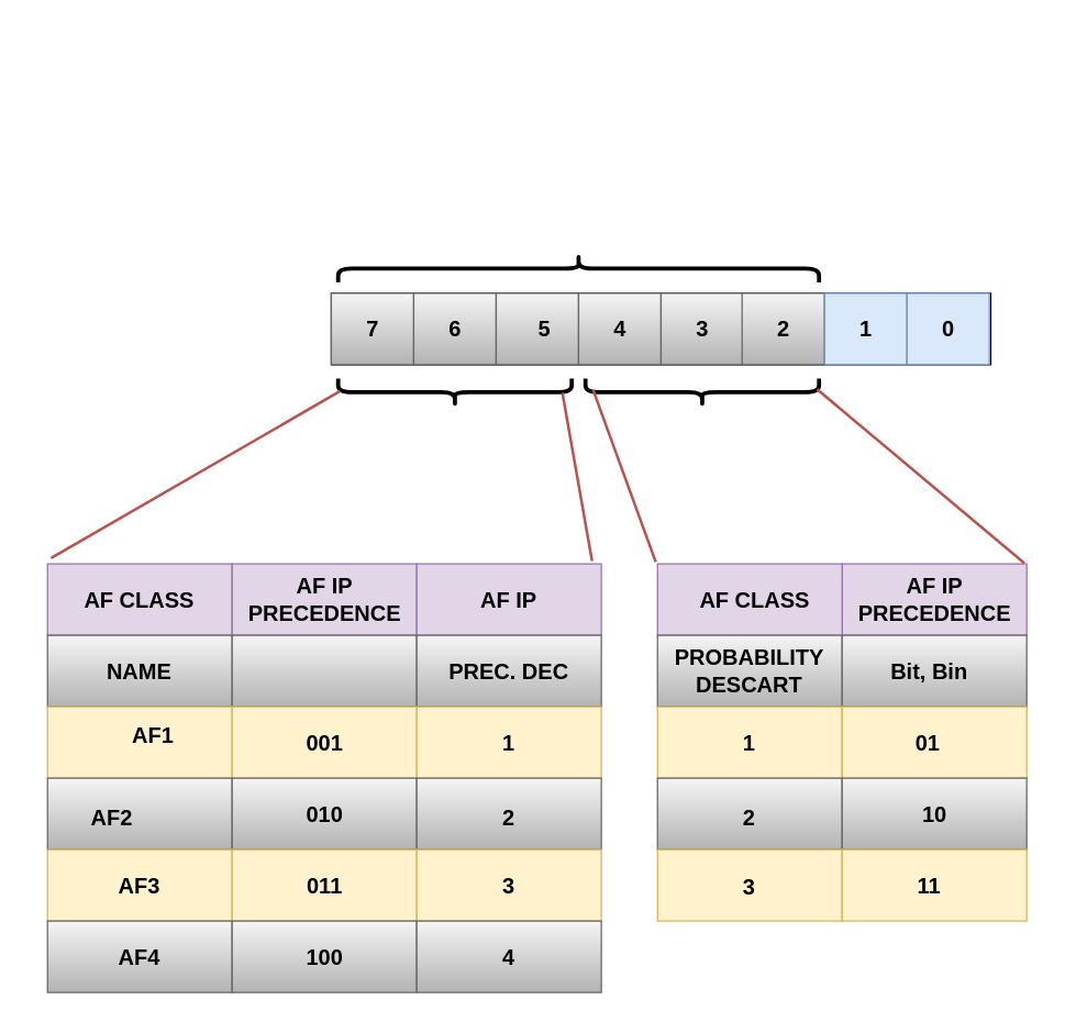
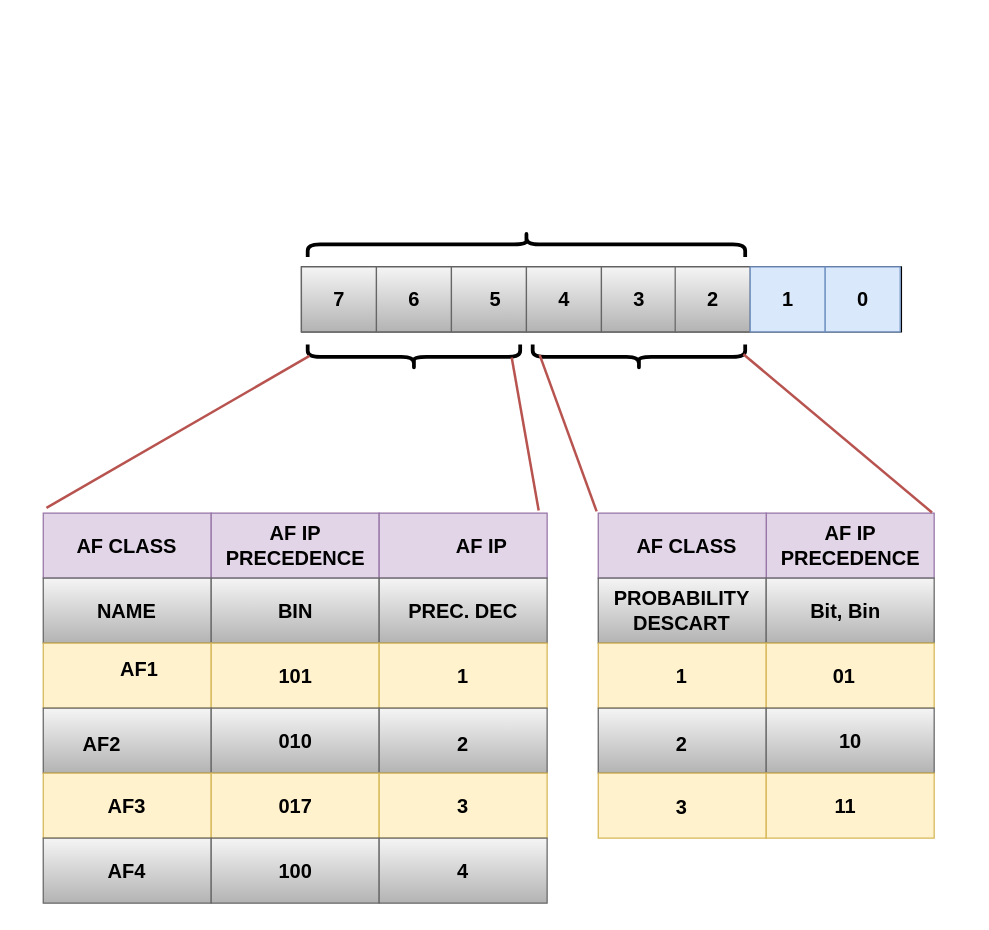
  <mxCell id="0" />
  <mxCell id="1" parent="0" />
  <mxCell id="2" value="" style="rounded=0;whiteSpace=wrap;html=1;fillColor=#e1d5e7;strokeColor=#9673a6;" vertex="1" parent="1"><mxGeometry x="612.37" y="410" width="134.37" height="52" as="geometry" /></mxCell>
  <mxCell id="3" value="" style="rounded=0;whiteSpace=wrap;html=1;fillColor=#e1d5e7;strokeColor=#9673a6;" vertex="1" parent="1"><mxGeometry x="478" y="410" width="134.37" height="52" as="geometry" /></mxCell>
  <mxCell id="4" value="" style="rounded=0;whiteSpace=wrap;html=1;" parent="1" vertex="1"><mxGeometry x="240.55" y="213" width="480" height="52" as="geometry" /></mxCell>
  <mxCell id="5" value="" style="rounded=0;whiteSpace=wrap;html=1;fillColor=#f5f5f5;strokeColor=#666666;gradientColor=#b3b3b3;fontColor=#000000;" parent="1" vertex="1"><mxGeometry x="240.55" y="213" width="60" height="52" as="geometry" /></mxCell>
  <mxCell id="6" value="7" style="text;html=1;strokeColor=none;fillColor=none;align=center;verticalAlign=middle;whiteSpace=wrap;rounded=0;fontSize=16;fontStyle=1;fontColor=#000000;" parent="1" vertex="1"><mxGeometry x="235.55" y="224" width="70" height="30" as="geometry" /></mxCell>
  <mxCell id="7" value="" style="rounded=0;whiteSpace=wrap;html=1;fillColor=#f5f5f5;strokeColor=#666666;gradientColor=#b3b3b3;fontColor=#000000;" parent="1" vertex="1"><mxGeometry x="300.55" y="213" width="60" height="52" as="geometry" /></mxCell>
  <mxCell id="8" value="" style="rounded=0;whiteSpace=wrap;html=1;fillColor=#f5f5f5;strokeColor=#666666;gradientColor=#b3b3b3;fontColor=#000000;" parent="1" vertex="1"><mxGeometry x="360.55" y="213" width="60" height="52" as="geometry" /></mxCell>
  <mxCell id="9" value="" style="rounded=0;whiteSpace=wrap;html=1;fillColor=#f5f5f5;strokeColor=#666666;gradientColor=#b3b3b3;fontColor=#000000;" parent="1" vertex="1"><mxGeometry x="420.55" y="213" width="60" height="52" as="geometry" /></mxCell>
  <mxCell id="10" value="" style="rounded=0;whiteSpace=wrap;html=1;fillColor=#f5f5f5;strokeColor=#666666;gradientColor=#b3b3b3;fontColor=#000000;" parent="1" vertex="1"><mxGeometry x="480.55" y="213" width="60" height="52" as="geometry" /></mxCell>
  <mxCell id="11" value="" style="rounded=0;whiteSpace=wrap;html=1;fillColor=#f5f5f5;strokeColor=#666666;gradientColor=#b3b3b3;fontColor=#000000;" parent="1" vertex="1"><mxGeometry x="539.55" y="213" width="60" height="52" as="geometry" /></mxCell>
  <mxCell id="12" value="6" style="text;html=1;strokeColor=none;fillColor=none;align=center;verticalAlign=middle;whiteSpace=wrap;rounded=0;fontSize=16;fontStyle=1;fontColor=#000000;" parent="1" vertex="1"><mxGeometry x="295.55" y="224" width="70" height="30" as="geometry" /></mxCell>
  <mxCell id="13" value="5" style="text;html=1;strokeColor=none;fillColor=none;align=center;verticalAlign=middle;whiteSpace=wrap;rounded=0;fontSize=16;fontStyle=1;fontColor=#000000;" parent="1" vertex="1"><mxGeometry x="360.55" y="224" width="70" height="30" as="geometry" /></mxCell>
  <mxCell id="14" value="4" style="text;html=1;strokeColor=none;fillColor=none;align=center;verticalAlign=middle;whiteSpace=wrap;rounded=0;fontSize=16;fontStyle=1;fontColor=#000000;" parent="1" vertex="1"><mxGeometry x="415.55" y="224" width="70" height="30" as="geometry" /></mxCell>
  <mxCell id="15" value="3" style="text;html=1;strokeColor=none;fillColor=none;align=center;verticalAlign=middle;whiteSpace=wrap;rounded=0;fontSize=16;fontStyle=1;fontColor=#000000;" parent="1" vertex="1"><mxGeometry x="475.55" y="224" width="70" height="30" as="geometry" /></mxCell>
  <mxCell id="16" value="2" style="text;html=1;strokeColor=none;fillColor=none;align=center;verticalAlign=middle;whiteSpace=wrap;rounded=0;fontSize=16;fontStyle=1;fontColor=#000000;" parent="1" vertex="1"><mxGeometry x="534.55" y="224" width="70" height="30" as="geometry" /></mxCell>
  <mxCell id="17" value="" style="rounded=0;whiteSpace=wrap;html=1;fillColor=#dae8fc;strokeColor=#6c8ebf;" parent="1" vertex="1"><mxGeometry x="599.55" y="213" width="60" height="52" as="geometry" /></mxCell>
  <mxCell id="18" value="1" style="text;html=1;strokeColor=none;fillColor=none;align=center;verticalAlign=middle;whiteSpace=wrap;rounded=0;fontSize=16;fontStyle=1;fontColor=#000000;" parent="1" vertex="1"><mxGeometry x="594.55" y="224" width="70" height="30" as="geometry" /></mxCell>
  <mxCell id="19" value="" style="rounded=0;whiteSpace=wrap;html=1;fillColor=#dae8fc;strokeColor=#6c8ebf;" parent="1" vertex="1"><mxGeometry x="659.55" y="213" width="60" height="52" as="geometry" /></mxCell>
  <mxCell id="20" value="0" style="text;html=1;strokeColor=none;fillColor=none;align=center;verticalAlign=middle;whiteSpace=wrap;rounded=0;fontSize=16;fontStyle=1;fontColor=#000000;" parent="1" vertex="1"><mxGeometry x="654.55" y="224" width="70" height="30" as="geometry" /></mxCell>
  <mxCell id="21" value="DSCP FIELD" style="text;html=1;strokeColor=none;fillColor=none;align=center;verticalAlign=middle;whiteSpace=wrap;rounded=0;fontSize=16;fontStyle=1;fontColor=#ffffff;" parent="1" vertex="1"><mxGeometry x="353.05" y="140" width="135" height="30" as="geometry" /></mxCell>
  <mxCell id="22" value="aaa" style="text;html=1;strokeColor=none;fillColor=none;align=center;verticalAlign=middle;whiteSpace=wrap;rounded=0;fontSize=16;fontStyle=1;fontColor=#ffffff;" parent="1" vertex="1"><mxGeometry x="306.18" y="310" width="48.75" height="30" as="geometry" /></mxCell>
  <mxCell id="23" value="" style="shape=curlyBracket;whiteSpace=wrap;html=1;rounded=1;labelPosition=left;verticalLabelPosition=middle;align=right;verticalAlign=middle;rotation=90;strokeWidth=3;" parent="1" vertex="1"><mxGeometry x="410.55" y="20" width="20" height="350" as="geometry" /></mxCell>
  <mxCell id="24" value="" style="shape=curlyBracket;whiteSpace=wrap;html=1;rounded=1;labelPosition=left;verticalLabelPosition=middle;align=right;verticalAlign=middle;rotation=-90;strokeWidth=3;" parent="1" vertex="1"><mxGeometry x="320.55" y="200" width="20" height="170" as="geometry" /></mxCell>
  <mxCell id="25" value="" style="shape=curlyBracket;whiteSpace=wrap;html=1;rounded=1;labelPosition=left;verticalLabelPosition=middle;align=right;verticalAlign=middle;rotation=-90;strokeWidth=3;" vertex="1" parent="1"><mxGeometry x="500.55" y="200" width="20" height="170" as="geometry" /></mxCell>
  <mxCell id="26" value="dd" style="text;html=1;strokeColor=none;fillColor=none;align=center;verticalAlign=middle;whiteSpace=wrap;rounded=0;fontSize=16;fontStyle=1;fontColor=#ffffff;" vertex="1" parent="1"><mxGeometry x="485.55" y="310" width="48.75" height="30" as="geometry" /></mxCell>
  <mxCell id="27" value="" style="rounded=0;whiteSpace=wrap;html=1;fillColor=#e1d5e7;strokeColor=#9673a6;" vertex="1" parent="1"><mxGeometry x="34" y="410" width="134.37" height="52" as="geometry" /></mxCell>
  <mxCell id="28" value="AF CLASS" style="text;html=1;strokeColor=none;fillColor=none;align=center;verticalAlign=middle;whiteSpace=wrap;rounded=0;fontSize=16;fontStyle=1;fontColor=#000000;" vertex="1" parent="1"><mxGeometry x="56.19" y="421" width="90" height="30" as="geometry" /></mxCell>
  <mxCell id="29" value="" style="rounded=0;whiteSpace=wrap;html=1;fillColor=#e1d5e7;strokeColor=#9673a6;" vertex="1" parent="1"><mxGeometry x="168.37" y="410" width="134.37" height="52" as="geometry" /></mxCell>
  <mxCell id="30" value="AF IP PRECEDENCE" style="text;html=1;strokeColor=none;fillColor=none;align=center;verticalAlign=middle;whiteSpace=wrap;rounded=0;fontSize=16;fontStyle=1;fontColor=#000000;" vertex="1" parent="1"><mxGeometry x="190.55" y="421" width="90" height="30" as="geometry" /></mxCell>
  <mxCell id="31" value="" style="rounded=0;whiteSpace=wrap;html=1;fillColor=#e1d5e7;strokeColor=#9673a6;" vertex="1" parent="1"><mxGeometry x="302.74" y="410" width="134.37" height="52" as="geometry" /></mxCell>
- <mxCell id="32" value="AF IP" style="text;html=1;strokeColor=none;fillColor=none;align=center;verticalAlign=middle;whiteSpace=wrap;rounded=0;fontSize=16;fontStyle=1;fontColor=#000000;" vertex="1" parent="1"><mxGeometry x="324.92" y="421" width="90" height="30" as="geometry" /></mxCell>
+ <mxCell id="32" value="AF IP" style="text;html=1;strokeColor=none;fillColor=none;align=center;verticalAlign=middle;whiteSpace=wrap;rounded=0;fontSize=16;fontStyle=1;fontColor=#000000;" vertex="1" parent="1"><mxGeometry x="339.92" y="421" width="90" height="30" as="geometry" /></mxCell>
  <mxCell id="33" value="" style="rounded=0;whiteSpace=wrap;html=1;fillColor=#f5f5f5;strokeColor=#666666;gradientColor=#b3b3b3;fontColor=#000000;" vertex="1" parent="1"><mxGeometry x="34" y="462" width="134.37" height="52" as="geometry" /></mxCell>
  <mxCell id="34" value="" style="rounded=0;whiteSpace=wrap;html=1;fillColor=#f5f5f5;strokeColor=#666666;gradientColor=#b3b3b3;fontColor=#000000;" vertex="1" parent="1"><mxGeometry x="168.37" y="462" width="134.37" height="52" as="geometry" /></mxCell>
  <mxCell id="35" value="" style="rounded=0;whiteSpace=wrap;html=1;fillColor=#f5f5f5;strokeColor=#666666;gradientColor=#b3b3b3;fontColor=#000000;" vertex="1" parent="1"><mxGeometry x="302.74" y="462" width="134.37" height="52" as="geometry" /></mxCell>
  <mxCell id="36" value="" style="rounded=0;whiteSpace=wrap;html=1;fillColor=#fff2cc;strokeColor=#d6b656;" vertex="1" parent="1"><mxGeometry x="34" y="514" width="134.37" height="52" as="geometry" /></mxCell>
  <mxCell id="37" value="" style="rounded=0;whiteSpace=wrap;html=1;fillColor=#fff2cc;strokeColor=#d6b656;" vertex="1" parent="1"><mxGeometry x="168.37" y="514" width="134.37" height="52" as="geometry" /></mxCell>
  <mxCell id="38" value="" style="rounded=0;whiteSpace=wrap;html=1;fillColor=#fff2cc;strokeColor=#d6b656;" vertex="1" parent="1"><mxGeometry x="302.74" y="514" width="134.37" height="52" as="geometry" /></mxCell>
  <mxCell id="39" value="" style="rounded=0;whiteSpace=wrap;html=1;fillColor=#f5f5f5;strokeColor=#666666;gradientColor=#b3b3b3;fontColor=#000000;" vertex="1" parent="1"><mxGeometry x="34" y="566" width="134.37" height="52" as="geometry" /></mxCell>
  <mxCell id="40" value="" style="rounded=0;whiteSpace=wrap;html=1;fillColor=#f5f5f5;strokeColor=#666666;gradientColor=#b3b3b3;fontColor=#000000;" vertex="1" parent="1"><mxGeometry x="168.37" y="566" width="134.37" height="52" as="geometry" /></mxCell>
  <mxCell id="41" value="" style="rounded=0;whiteSpace=wrap;html=1;fillColor=#f5f5f5;strokeColor=#666666;gradientColor=#b3b3b3;fontColor=#000000;" vertex="1" parent="1"><mxGeometry x="302.74" y="566" width="134.37" height="52" as="geometry" /></mxCell>
  <mxCell id="42" value="" style="rounded=0;whiteSpace=wrap;html=1;fillColor=#fff2cc;strokeColor=#d6b656;" vertex="1" parent="1"><mxGeometry x="34" y="618" width="134.37" height="52" as="geometry" /></mxCell>
  <mxCell id="43" value="" style="rounded=0;whiteSpace=wrap;html=1;fillColor=#fff2cc;strokeColor=#d6b656;" vertex="1" parent="1"><mxGeometry x="168.37" y="618" width="134.37" height="52" as="geometry" /></mxCell>
  <mxCell id="44" value="" style="rounded=0;whiteSpace=wrap;html=1;fillColor=#fff2cc;strokeColor=#d6b656;" vertex="1" parent="1"><mxGeometry x="302.74" y="618" width="134.37" height="52" as="geometry" /></mxCell>
  <mxCell id="45" value="AF CLASS" style="text;html=1;strokeColor=none;fillColor=none;align=center;verticalAlign=middle;whiteSpace=wrap;rounded=0;fontSize=16;fontStyle=1;fontColor=#000000;" vertex="1" parent="1"><mxGeometry x="504" y="421" width="90" height="30" as="geometry" /></mxCell>
  <mxCell id="46" value="AF IP PRECEDENCE" style="text;html=1;strokeColor=none;fillColor=none;align=center;verticalAlign=middle;whiteSpace=wrap;rounded=0;fontSize=16;fontStyle=1;fontColor=#000000;" vertex="1" parent="1"><mxGeometry x="634.55" y="421" width="90" height="30" as="geometry" /></mxCell>
  <mxCell id="47" value="" style="rounded=0;whiteSpace=wrap;html=1;fillColor=#f5f5f5;strokeColor=#666666;gradientColor=#b3b3b3;fontColor=#000000;" vertex="1" parent="1"><mxGeometry x="478" y="462" width="134.37" height="52" as="geometry" /></mxCell>
  <mxCell id="48" value="" style="rounded=0;whiteSpace=wrap;html=1;fillColor=#f5f5f5;strokeColor=#666666;gradientColor=#b3b3b3;fontColor=#000000;" vertex="1" parent="1"><mxGeometry x="612.37" y="462" width="134.37" height="52" as="geometry" /></mxCell>
  <mxCell id="49" value="" style="rounded=0;whiteSpace=wrap;html=1;fillColor=#fff2cc;strokeColor=#d6b656;" vertex="1" parent="1"><mxGeometry x="478" y="514" width="134.37" height="52" as="geometry" /></mxCell>
  <mxCell id="50" value="" style="rounded=0;whiteSpace=wrap;html=1;fillColor=#fff2cc;strokeColor=#d6b656;" vertex="1" parent="1"><mxGeometry x="612.37" y="514" width="134.37" height="52" as="geometry" /></mxCell>
  <mxCell id="51" value="" style="rounded=0;whiteSpace=wrap;html=1;fillColor=#f5f5f5;strokeColor=#666666;gradientColor=#b3b3b3;fontColor=#000000;" vertex="1" parent="1"><mxGeometry x="478" y="566" width="134.37" height="52" as="geometry" /></mxCell>
  <mxCell id="52" value="" style="rounded=0;whiteSpace=wrap;html=1;fillColor=#f5f5f5;strokeColor=#666666;gradientColor=#b3b3b3;fontColor=#000000;" vertex="1" parent="1"><mxGeometry x="612.37" y="566" width="134.37" height="52" as="geometry" /></mxCell>
  <mxCell id="53" value="" style="rounded=0;whiteSpace=wrap;html=1;fillColor=#fff2cc;strokeColor=#d6b656;" vertex="1" parent="1"><mxGeometry x="478" y="618" width="134.37" height="52" as="geometry" /></mxCell>
  <mxCell id="54" value="" style="rounded=0;whiteSpace=wrap;html=1;fillColor=#fff2cc;strokeColor=#d6b656;" vertex="1" parent="1"><mxGeometry x="612.37" y="618" width="134.37" height="52" as="geometry" /></mxCell>
  <mxCell id="55" value="" style="rounded=0;whiteSpace=wrap;html=1;fillColor=#f5f5f5;strokeColor=#666666;gradientColor=#b3b3b3;fontColor=#000000;" vertex="1" parent="1"><mxGeometry x="33.99" y="670" width="134.37" height="52" as="geometry" /></mxCell>
  <mxCell id="56" value="" style="rounded=0;whiteSpace=wrap;html=1;fillColor=#f5f5f5;strokeColor=#666666;gradientColor=#b3b3b3;fontColor=#000000;" vertex="1" parent="1"><mxGeometry x="168.36" y="670" width="134.37" height="52" as="geometry" /></mxCell>
  <mxCell id="57" value="" style="rounded=0;whiteSpace=wrap;html=1;fillColor=#f5f5f5;strokeColor=#666666;gradientColor=#b3b3b3;fontColor=#000000;" vertex="1" parent="1"><mxGeometry x="302.73" y="670" width="134.37" height="52" as="geometry" /></mxCell>
  <mxCell id="58" value="NAME" style="text;html=1;strokeColor=none;fillColor=none;align=center;verticalAlign=middle;whiteSpace=wrap;rounded=0;fontSize=16;fontStyle=1;fontColor=#000000;" vertex="1" parent="1"><mxGeometry x="56.19" y="473" width="90" height="30" as="geometry" /></mxCell>
+ <mxCell id="59" value="BIN" style="text;html=1;strokeColor=none;fillColor=none;align=center;verticalAlign=middle;whiteSpace=wrap;rounded=0;fontSize=16;fontStyle=1;fontColor=#000000;" vertex="1" parent="1"><mxGeometry x="190.55" y="473" width="90" height="30" as="geometry" /></mxCell>
  <mxCell id="60" value="AF1" style="text;html=1;strokeColor=none;fillColor=none;align=center;verticalAlign=middle;whiteSpace=wrap;rounded=0;fontSize=16;fontStyle=1;fontColor=#000000;" vertex="1" parent="1"><mxGeometry x="66.19" y="520" width="90" height="30" as="geometry" /></mxCell>
  <mxCell id="61" value="AF2" style="text;html=1;strokeColor=none;fillColor=none;align=center;verticalAlign=middle;whiteSpace=wrap;rounded=0;fontSize=16;fontStyle=1;fontColor=#000000;" vertex="1" parent="1"><mxGeometry x="36.17" y="580" width="90" height="30" as="geometry" /></mxCell>
  <mxCell id="62" value="AF3" style="text;html=1;strokeColor=none;fillColor=none;align=center;verticalAlign=middle;whiteSpace=wrap;rounded=0;fontSize=16;fontStyle=1;fontColor=#000000;" vertex="1" parent="1"><mxGeometry x="56.19" y="629" width="90" height="30" as="geometry" /></mxCell>
  <mxCell id="63" value="AF4" style="text;html=1;strokeColor=none;fillColor=none;align=center;verticalAlign=middle;whiteSpace=wrap;rounded=0;fontSize=16;fontStyle=1;fontColor=#000000;" vertex="1" parent="1"><mxGeometry x="56.19" y="681" width="90" height="30" as="geometry" /></mxCell>
- <mxCell id="64" value="001" style="text;html=1;strokeColor=none;fillColor=none;align=center;verticalAlign=middle;whiteSpace=wrap;rounded=0;fontSize=16;fontStyle=1;fontColor=#000000;" vertex="1" parent="1"><mxGeometry x="190.55" y="525" width="90" height="30" as="geometry" /></mxCell>
+ <mxCell id="64" value="101" style="text;html=1;strokeColor=none;fillColor=none;align=center;verticalAlign=middle;whiteSpace=wrap;rounded=0;fontSize=16;fontStyle=1;fontColor=#000000;" vertex="1" parent="1"><mxGeometry x="190.55" y="525" width="90" height="30" as="geometry" /></mxCell>
  <mxCell id="65" value="010" style="text;html=1;strokeColor=none;fillColor=none;align=center;verticalAlign=middle;whiteSpace=wrap;rounded=0;fontSize=16;fontStyle=1;fontColor=#000000;" vertex="1" parent="1"><mxGeometry x="190.55" y="577" width="90" height="30" as="geometry" /></mxCell>
- <mxCell id="66" value="011" style="text;html=1;strokeColor=none;fillColor=none;align=center;verticalAlign=middle;whiteSpace=wrap;rounded=0;fontSize=16;fontStyle=1;fontColor=#000000;" vertex="1" parent="1"><mxGeometry x="190.55" y="629" width="90" height="30" as="geometry" /></mxCell>
+ <mxCell id="66" value="017" style="text;html=1;strokeColor=none;fillColor=none;align=center;verticalAlign=middle;whiteSpace=wrap;rounded=0;fontSize=16;fontStyle=1;fontColor=#000000;" vertex="1" parent="1"><mxGeometry x="190.55" y="629" width="90" height="30" as="geometry" /></mxCell>
  <mxCell id="67" value="100" style="text;html=1;strokeColor=none;fillColor=none;align=center;verticalAlign=middle;whiteSpace=wrap;rounded=0;fontSize=16;fontStyle=1;fontColor=#000000;" vertex="1" parent="1"><mxGeometry x="190.55" y="681" width="90" height="30" as="geometry" /></mxCell>
  <mxCell id="68" value="PREC. DEC" style="text;html=1;strokeColor=none;fillColor=none;align=center;verticalAlign=middle;whiteSpace=wrap;rounded=0;fontSize=16;fontStyle=1;fontColor=#000000;" vertex="1" parent="1"><mxGeometry x="324.92" y="473" width="90" height="30" as="geometry" /></mxCell>
  <mxCell id="69" value="1" style="text;html=1;strokeColor=none;fillColor=none;align=center;verticalAlign=middle;whiteSpace=wrap;rounded=0;fontSize=16;fontStyle=1;fontColor=#000000;" vertex="1" parent="1"><mxGeometry x="324.92" y="525" width="90" height="30" as="geometry" /></mxCell>
  <mxCell id="70" value="2" style="text;html=1;strokeColor=none;fillColor=none;align=center;verticalAlign=middle;whiteSpace=wrap;rounded=0;fontSize=16;fontStyle=1;fontColor=#000000;" vertex="1" parent="1"><mxGeometry x="324.92" y="580" width="90" height="30" as="geometry" /></mxCell>
  <mxCell id="71" value="3" style="text;html=1;strokeColor=none;fillColor=none;align=center;verticalAlign=middle;whiteSpace=wrap;rounded=0;fontSize=16;fontStyle=1;fontColor=#000000;" vertex="1" parent="1"><mxGeometry x="324.92" y="629" width="90" height="30" as="geometry" /></mxCell>
  <mxCell id="72" value="4" style="text;html=1;strokeColor=none;fillColor=none;align=center;verticalAlign=middle;whiteSpace=wrap;rounded=0;fontSize=16;fontStyle=1;fontColor=#000000;" vertex="1" parent="1"><mxGeometry x="324.92" y="681" width="90" height="30" as="geometry" /></mxCell>
  <mxCell id="73" value="PROBABILITY DESCART" style="text;html=1;strokeColor=none;fillColor=none;align=center;verticalAlign=middle;whiteSpace=wrap;rounded=0;fontSize=16;fontStyle=1;fontColor=#000000;" vertex="1" parent="1"><mxGeometry x="500.18" y="473" width="90" height="30" as="geometry" /></mxCell>
  <mxCell id="74" value="Bit, Bin" style="text;html=1;strokeColor=none;fillColor=none;align=center;verticalAlign=middle;whiteSpace=wrap;rounded=0;fontSize=16;fontStyle=1;fontColor=#000000;" vertex="1" parent="1"><mxGeometry x="630.55" y="473" width="90" height="30" as="geometry" /></mxCell>
  <mxCell id="75" value="1" style="text;html=1;strokeColor=none;fillColor=none;align=center;verticalAlign=middle;whiteSpace=wrap;rounded=0;fontSize=16;fontStyle=1;fontColor=#000000;" vertex="1" parent="1"><mxGeometry x="500.18" y="525" width="90" height="30" as="geometry" /></mxCell>
  <mxCell id="76" value="2" style="text;html=1;strokeColor=none;fillColor=none;align=center;verticalAlign=middle;whiteSpace=wrap;rounded=0;fontSize=16;fontStyle=1;fontColor=#000000;" vertex="1" parent="1"><mxGeometry x="500.18" y="580" width="90" height="30" as="geometry" /></mxCell>
  <mxCell id="77" value="3" style="text;html=1;strokeColor=none;fillColor=none;align=center;verticalAlign=middle;whiteSpace=wrap;rounded=0;fontSize=16;fontStyle=1;fontColor=#000000;" vertex="1" parent="1"><mxGeometry x="500.18" y="630" width="90" height="30" as="geometry" /></mxCell>
  <mxCell id="78" value="01" style="text;html=1;strokeColor=none;fillColor=none;align=center;verticalAlign=middle;whiteSpace=wrap;rounded=0;fontSize=16;fontStyle=1;fontColor=#000000;" vertex="1" parent="1"><mxGeometry x="629.55" y="525" width="90" height="30" as="geometry" /></mxCell>
  <mxCell id="79" value="10" style="text;html=1;strokeColor=none;fillColor=none;align=center;verticalAlign=middle;whiteSpace=wrap;rounded=0;fontSize=16;fontStyle=1;fontColor=#000000;" vertex="1" parent="1"><mxGeometry x="634.55" y="577" width="90" height="30" as="geometry" /></mxCell>
  <mxCell id="80" value="11" style="text;html=1;strokeColor=none;fillColor=none;align=center;verticalAlign=middle;whiteSpace=wrap;rounded=0;fontSize=16;fontStyle=1;fontColor=#000000;" vertex="1" parent="1"><mxGeometry x="630.55" y="629" width="90" height="30" as="geometry" /></mxCell>
  <mxCell id="81" value="" style="line;strokeWidth=2;html=1;fillColor=#f8cecc;strokeColor=#b85450;rotation=-210;" vertex="1" parent="1"><mxGeometry x="20.27" y="340" width="243" height="10" as="geometry" /></mxCell>
  <mxCell id="82" value="" style="line;strokeWidth=2;html=1;fillColor=#f8cecc;strokeColor=#b85450;rotation=-100;" vertex="1" parent="1"><mxGeometry x="357.43" y="341.66" width="124.23" height="10" as="geometry" /></mxCell>
  <mxCell id="83" value="" style="line;strokeWidth=2;html=1;fillColor=#f8cecc;strokeColor=#b85450;rotation=-110;" vertex="1" parent="1"><mxGeometry x="387.29" y="341" width="133.26" height="10" as="geometry" /></mxCell>
  <mxCell id="84" value="" style="line;strokeWidth=2;html=1;fillColor=#f8cecc;strokeColor=#b85450;rotation=40;" vertex="1" parent="1"><mxGeometry x="571.09" y="341.17" width="196.93" height="10" as="geometry" /></mxCell>
